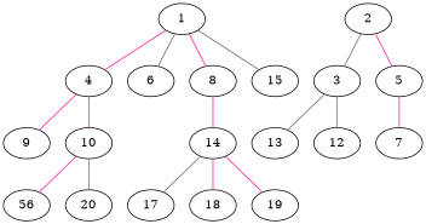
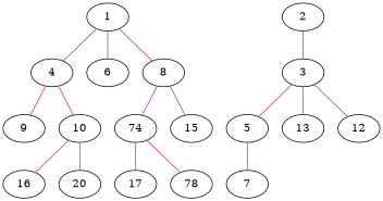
  strict graph {
    edge [color=deeppink]
    1
    4
    6
    8
    2
    3
    5
    9
    10
-   14
+   14 [label=74]
    15
    13
    12
    7
-   16 [label=56]
+   16
    20
    17
-   18
-   19
-   1 -- 4
+   18 [label=78]
+   1 -- 4 [color=gray40]
    1 -- 6 [color=gray40]
    1 -- 8
    4 -- 9
    4 -- 10
    8 -- 14
-   1 -- 15 [color=gray40]
+   8 -- 15 [color=gray40]
    2 -- 3 [color=gray40]
-   2 -- 5
+   3 -- 5
    3 -- 13 [color=gray40]
    3 -- 12 [color=gray40]
    5 -- 7
    10 -- 16
-   10 -- 20 [color=gray40]
+   10 -- 20
    14 -- 17 [color=gray40]
    14 -- 18
-   14 -- 19
  }
